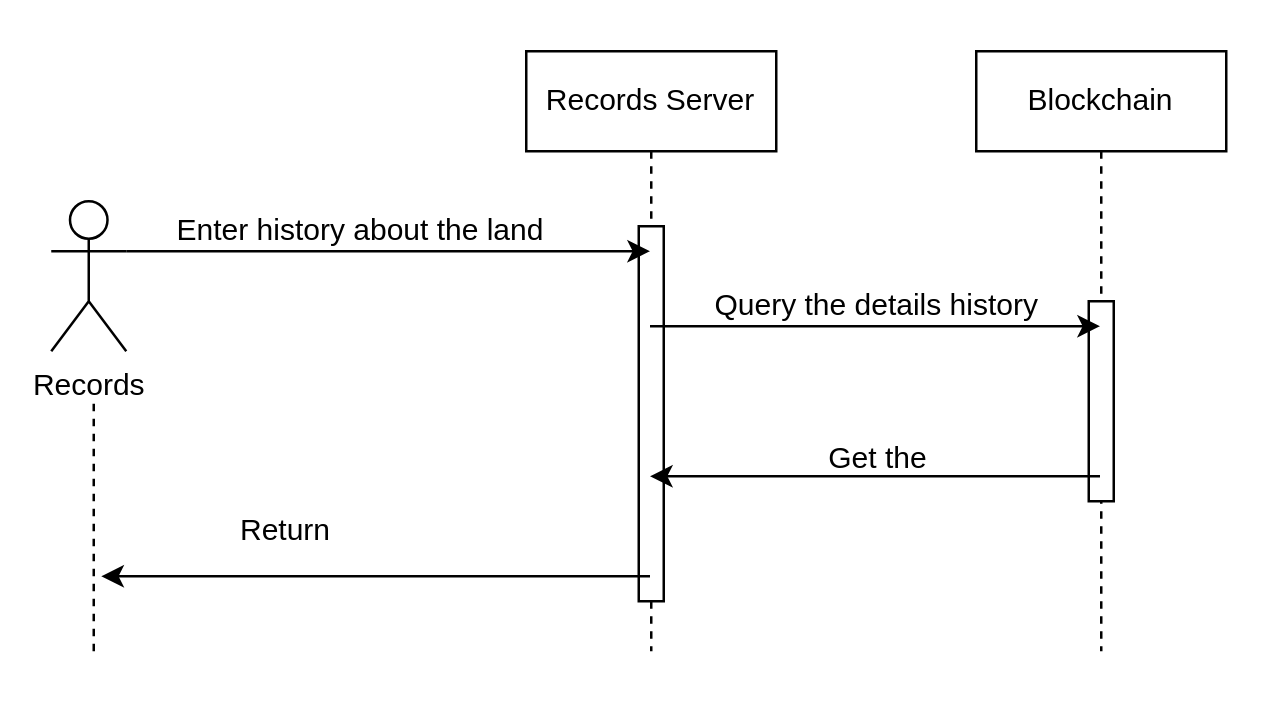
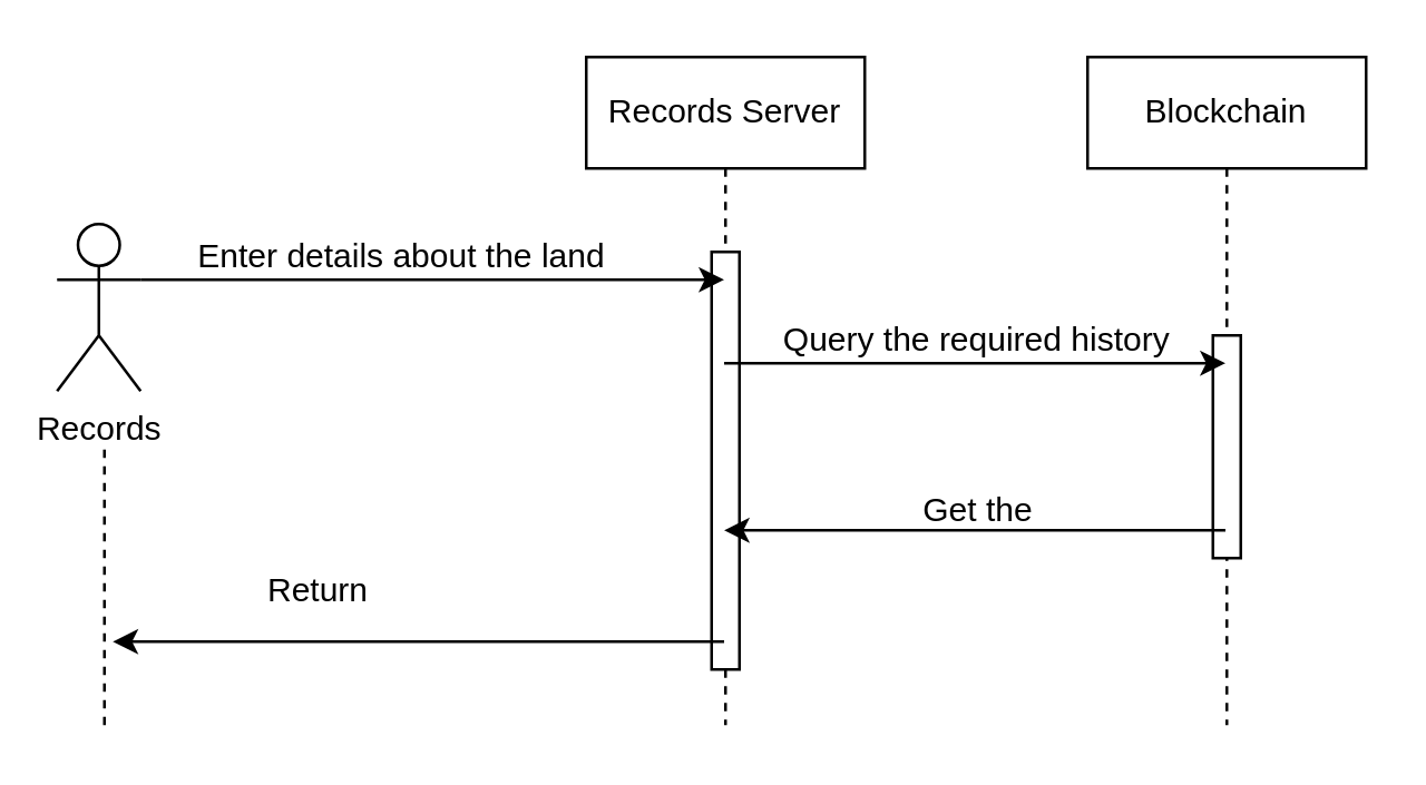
  <mxCell id="0" />
  <mxCell id="1" parent="0" />
  <mxCell id="2" value="Records Server" style="shape=umlLifeline;perimeter=lifelinePerimeter;whiteSpace=wrap;html=1;container=1;collapsible=0;recursiveResize=0;outlineConnect=0;" vertex="1" parent="1"><mxGeometry x="210" y="20" width="100" height="240" as="geometry" /></mxCell>
  <mxCell id="3" value="" style="html=1;points=[];perimeter=orthogonalPerimeter;" vertex="1" parent="2"><mxGeometry x="45" y="70" width="10" height="150" as="geometry" /></mxCell>
  <mxCell id="4" value="Blockchain" style="shape=umlLifeline;perimeter=lifelinePerimeter;whiteSpace=wrap;html=1;container=1;collapsible=0;recursiveResize=0;outlineConnect=0;" vertex="1" parent="1"><mxGeometry x="390" y="20" width="100" height="240" as="geometry" /></mxCell>
  <mxCell id="5" value="" style="html=1;points=[];perimeter=orthogonalPerimeter;" vertex="1" parent="4"><mxGeometry x="45" y="100" width="10" height="80" as="geometry" /></mxCell>
  <mxCell id="6" value="Records" style="shape=umlActor;verticalLabelPosition=bottom;verticalAlign=top;html=1;" vertex="1" parent="1"><mxGeometry x="20" y="80" width="30" height="60" as="geometry" /></mxCell>
  <mxCell id="7" value="" style="endArrow=classic;html=1;exitX=1;exitY=0.333;exitDx=0;exitDy=0;exitPerimeter=0;" edge="1" parent="1" source="6" target="2"><mxGeometry width="50" height="50" relative="1" as="geometry"><mxPoint x="240" y="230" as="sourcePoint" /><mxPoint x="290" y="180" as="targetPoint" /></mxGeometry></mxCell>
  <mxCell id="8" value="" style="endArrow=classic;html=1;" edge="1" parent="1" source="2" target="4"><mxGeometry width="50" height="50" relative="1" as="geometry"><mxPoint x="240" y="220" as="sourcePoint" /><mxPoint x="290" y="170" as="targetPoint" /><Array as="points"><mxPoint x="340" y="130" /></Array></mxGeometry></mxCell>
  <mxCell id="9" value="" style="endArrow=classic;html=1;" edge="1" parent="1" source="4" target="2"><mxGeometry width="50" height="50" relative="1" as="geometry"><mxPoint x="240" y="220" as="sourcePoint" /><mxPoint x="290" y="170" as="targetPoint" /><Array as="points"><mxPoint x="320" y="190" /></Array></mxGeometry></mxCell>
  <mxCell id="10" value="" style="endArrow=none;dashed=1;html=1;" edge="1" parent="1"><mxGeometry width="50" height="50" relative="1" as="geometry"><mxPoint x="37" y="260" as="sourcePoint" /><mxPoint x="37" y="160" as="targetPoint" /></mxGeometry></mxCell>
  <mxCell id="11" value="" style="endArrow=classic;html=1;" edge="1" parent="1" source="2"><mxGeometry width="50" height="50" relative="1" as="geometry"><mxPoint x="220" y="220" as="sourcePoint" /><mxPoint x="40" y="230" as="targetPoint" /></mxGeometry></mxCell>
  <mxCell id="12" value="Return" style="text;html=1;strokeColor=none;fillColor=none;align=center;verticalAlign=middle;whiteSpace=wrap;rounded=0;" vertex="1" parent="1"><mxGeometry x="94" y="202" width="40" height="20" as="geometry" /></mxCell>
- <mxCell id="13" value="Enter history about the land" style="text;html=1;strokeColor=none;fillColor=none;align=center;verticalAlign=middle;whiteSpace=wrap;rounded=0;" vertex="1" parent="1"><mxGeometry x="46" y="82" width="196" height="20" as="geometry" /></mxCell>
- <mxCell id="14" value="Query the details history" style="text;html=1;strokeColor=none;fillColor=none;align=center;verticalAlign=middle;whiteSpace=wrap;rounded=0;" vertex="1" parent="1"><mxGeometry x="273" y="112" width="155" height="20" as="geometry" /></mxCell>
+ <mxCell id="13" value="Enter details about the land" style="text;html=1;strokeColor=none;fillColor=none;align=center;verticalAlign=middle;whiteSpace=wrap;rounded=0;" vertex="1" parent="1"><mxGeometry x="46" y="82" width="196" height="20" as="geometry" /></mxCell>
+ <mxCell id="14" value="Query the required history" style="text;html=1;strokeColor=none;fillColor=none;align=center;verticalAlign=middle;whiteSpace=wrap;rounded=0;" vertex="1" parent="1"><mxGeometry x="273" y="112" width="155" height="20" as="geometry" /></mxCell>
  <mxCell id="15" value="Get the" style="text;html=1;strokeColor=none;fillColor=none;align=center;verticalAlign=middle;whiteSpace=wrap;rounded=0;" vertex="1" parent="1"><mxGeometry x="295.5" y="173" width="110" height="20" as="geometry" /></mxCell>
